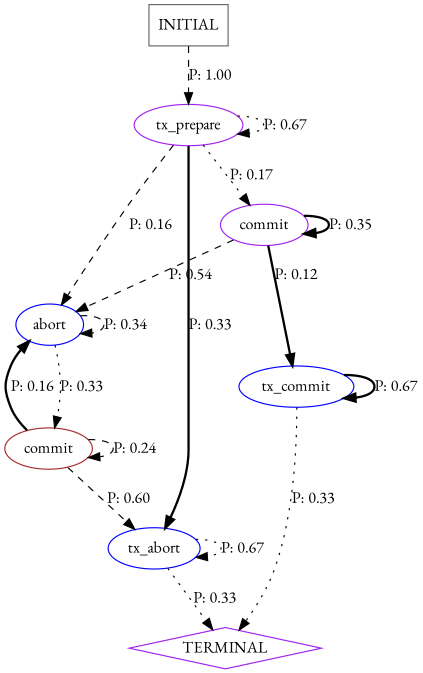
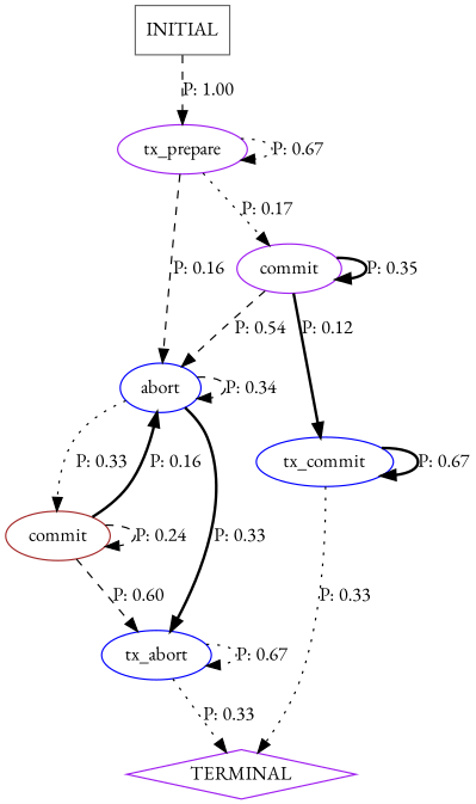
  digraph {
    fontname="EB Garamond"
    node [color=blue fontname="EB Garamond"]
    edge [fontname="EB Garamond" style=dashed]
    n1 [label=abort]
    n2 [color=brown label=commit]
    n3 [label=tx_abort]
    n4 [color=purple label=TERMINAL shape=diamond]
    n5 [color=purple label=commit]
    n6 [label=tx_commit]
    n7 [color=purple label=tx_prepare]
    n8 [color=gray40 label=INITIAL shape=box]
    n1 -> n1 [label="P: 0.34"]
    n1 -> n2 [label="P: 0.33" style=dotted]
-   n7 -> n3 [label="P: 0.33" style=bold]
+   n1 -> n3 [label="P: 0.33" style=bold]
    n2 -> n1 [label="P: 0.16" style=bold]
    n2 -> n2 [label="P: 0.24"]
    n2 -> n3 [label="P: 0.60"]
    n3 -> n3 [label="P: 0.67" style=dotted]
    n3 -> n4 [label="P: 0.33" style=dotted]
    n5 -> n1 [label="P: 0.54"]
    n5 -> n5 [label="P: 0.35" style=bold]
    n5 -> n6 [label="P: 0.12" style=bold]
    n6 -> n4 [label="P: 0.33" style=dotted]
    n6 -> n6 [label="P: 0.67" style=bold]
    n7 -> n1 [label="P: 0.16"]
    n7 -> n5 [label="P: 0.17" style=dotted]
    n7 -> n7 [label="P: 0.67" style=dotted]
    n8 -> n7 [label="P: 1.00"]
  }
